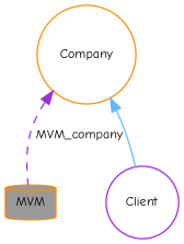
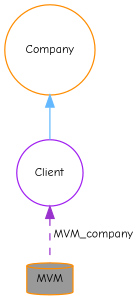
  digraph {
    fontname="Comic Neue"
    node [color=darkorange fillcolor=white fontname="Comic Neue" fontsize=10 shape=circle style=filled]
    edge [dir=back fontname="Comic Neue" fontsize=10 labelfontname=Helvetica labelfontsize=10]
    n1 [fillcolor=grey60 fontcolor=black height=0.2 label=MVM shape=cylinder width=0.4]
    n2 [height=0.2 label=Company width=0.4]
    n3 [color=purple height=0.2 label=Client width=0.4]
-   n2 -> n1 [color=darkorchid3 label=" MVM_company" style=dashed]
+   n3 -> n1 [color=darkorchid3 label=" MVM_company" style=dashed]
    n2 -> n3 [color=steelblue1 style=solid]
  }
